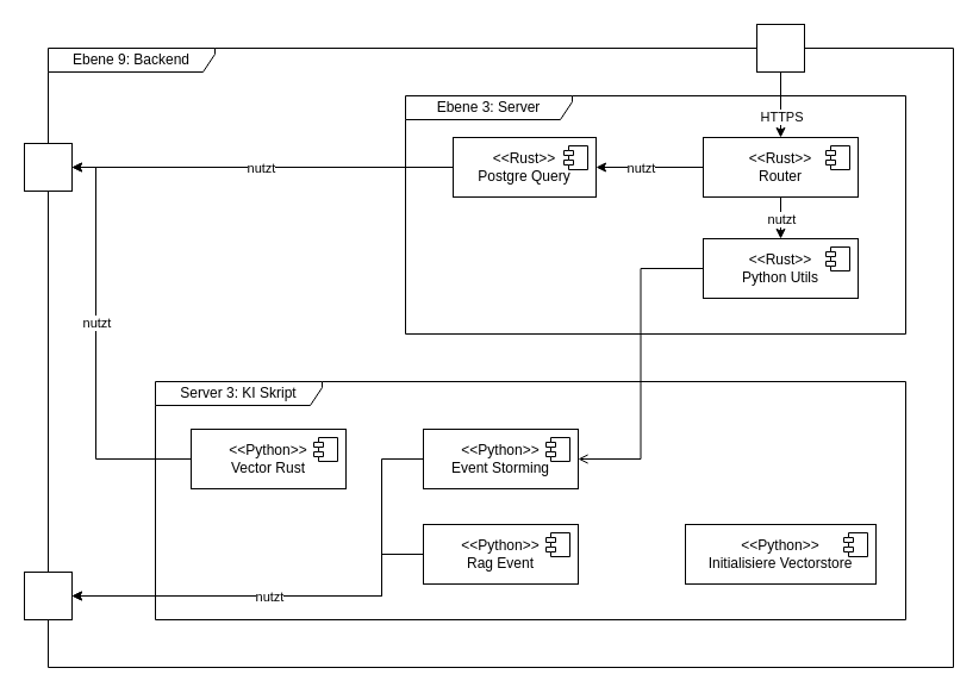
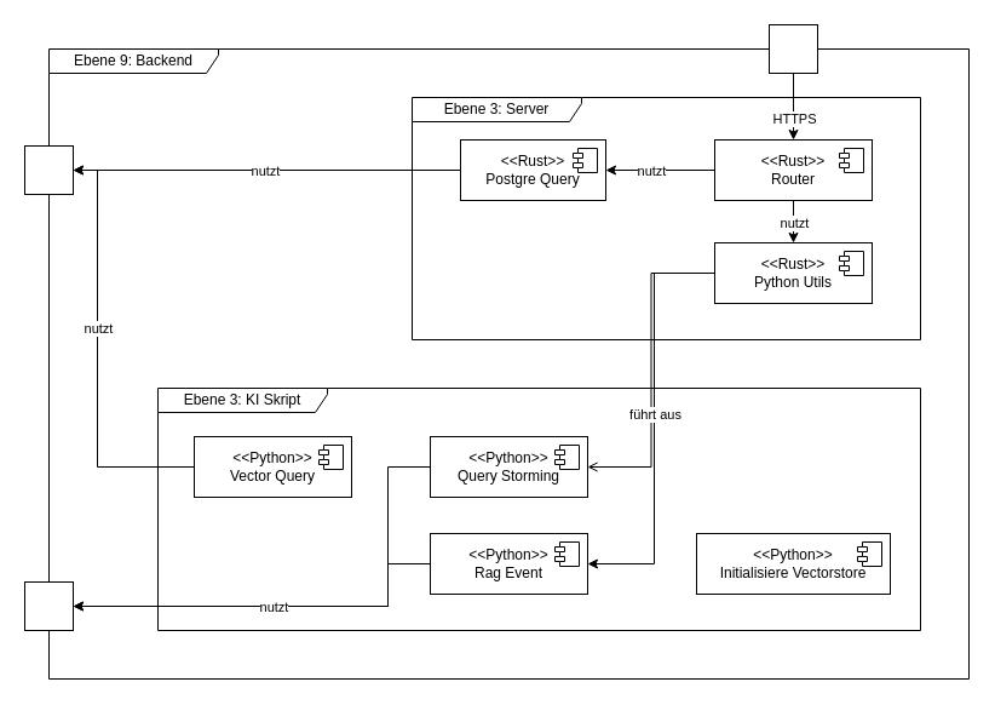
  <mxCell id="0" />
  <mxCell id="1" parent="0" />
  <mxCell id="2" value="Ebene 9: Backend" style="shape=umlFrame;whiteSpace=wrap;html=1;pointerEvents=0;width=140;height=20;" parent="1" vertex="1"><mxGeometry x="40" y="40" width="760" height="520" as="geometry" /></mxCell>
  <mxCell id="3" value="" style="whiteSpace=wrap;html=1;aspect=fixed;" parent="1" vertex="1"><mxGeometry x="635" y="20" width="40" height="40" as="geometry" /></mxCell>
  <mxCell id="4" value="" style="whiteSpace=wrap;html=1;aspect=fixed;" parent="1" vertex="1"><mxGeometry x="20" y="480" width="40" height="40" as="geometry" /></mxCell>
  <mxCell id="5" value="&lt;div&gt;&amp;lt;&amp;lt;Rust&amp;gt;&amp;gt;&lt;/div&gt;&lt;div&gt;Router&lt;/div&gt;" style="html=1;dropTarget=0;whiteSpace=wrap;" parent="1" vertex="1"><mxGeometry x="590" y="115" width="130" height="50" as="geometry" /></mxCell>
  <mxCell id="6" value="" style="shape=module;jettyWidth=8;jettyHeight=4;" parent="5" vertex="1"><mxGeometry x="1" width="20" height="20" relative="1" as="geometry"><mxPoint x="-27" y="7" as="offset" /></mxGeometry></mxCell>
  <mxCell id="7" value="Ebene 3: Server" style="shape=umlFrame;whiteSpace=wrap;html=1;pointerEvents=0;width=140;height=20;" parent="1" vertex="1"><mxGeometry x="340" y="80" width="420" height="200" as="geometry" /></mxCell>
  <mxCell id="8" style="edgeStyle=orthogonalEdgeStyle;rounded=0;orthogonalLoop=1;jettySize=auto;html=1;exitX=0;exitY=0.5;exitDx=0;exitDy=0;entryX=1;entryY=0.5;entryDx=0;entryDy=0;endArrow=open;" parent="1" source="9" target="28" edge="1"><mxGeometry relative="1" as="geometry" /></mxCell>
  <mxCell id="9" value="&lt;div&gt;&amp;lt;&amp;lt;Rust&amp;gt;&amp;gt;&lt;/div&gt;&lt;div&gt;Python Utils&lt;/div&gt;" style="html=1;dropTarget=0;whiteSpace=wrap;" parent="1" vertex="1"><mxGeometry x="590" y="200" width="130" height="50" as="geometry" /></mxCell>
  <mxCell id="10" value="" style="shape=module;jettyWidth=8;jettyHeight=4;" parent="9" vertex="1"><mxGeometry x="1" width="20" height="20" relative="1" as="geometry"><mxPoint x="-27" y="7" as="offset" /></mxGeometry></mxCell>
  <mxCell id="11" value="&lt;div&gt;&amp;lt;&amp;lt;Rust&amp;gt;&amp;gt;&lt;/div&gt;&lt;div&gt;Postgre Query&lt;/div&gt;" style="html=1;dropTarget=0;whiteSpace=wrap;" parent="1" vertex="1"><mxGeometry x="380" y="115" width="120" height="50" as="geometry" /></mxCell>
  <mxCell id="12" value="" style="shape=module;jettyWidth=8;jettyHeight=4;" parent="11" vertex="1"><mxGeometry x="1" width="20" height="20" relative="1" as="geometry"><mxPoint x="-27" y="7" as="offset" /></mxGeometry></mxCell>
  <mxCell id="13" value="" style="endArrow=classic;html=1;rounded=0;entryX=0.5;entryY=0;entryDx=0;entryDy=0;exitX=0.5;exitY=1;exitDx=0;exitDy=0;" parent="1" source="3" target="5" edge="1"><mxGeometry width="50" height="50" relative="1" as="geometry"><mxPoint x="360" y="225" as="sourcePoint" /><mxPoint x="480" y="225" as="targetPoint" /></mxGeometry></mxCell>
  <mxCell id="14" value="HTTPS" style="edgeLabel;html=1;align=center;verticalAlign=middle;resizable=0;points=[];" parent="13" vertex="1" connectable="0"><mxGeometry x="-0.15" y="1" relative="1" as="geometry"><mxPoint x="-1" y="14" as="offset" /></mxGeometry></mxCell>
  <mxCell id="15" value="" style="endArrow=classic;html=1;rounded=0;entryX=1;entryY=0.5;entryDx=0;entryDy=0;exitX=0;exitY=0.5;exitDx=0;exitDy=0;" parent="1" source="5" target="11" edge="1"><mxGeometry width="50" height="50" relative="1" as="geometry"><mxPoint x="585" y="70" as="sourcePoint" /><mxPoint x="585" y="130" as="targetPoint" /></mxGeometry></mxCell>
  <mxCell id="16" value="nutzt" style="edgeLabel;html=1;align=center;verticalAlign=middle;resizable=0;points=[];" parent="15" vertex="1" connectable="0"><mxGeometry x="-0.15" y="1" relative="1" as="geometry"><mxPoint x="-15" y="-1" as="offset" /></mxGeometry></mxCell>
  <mxCell id="17" value="" style="endArrow=classic;html=1;rounded=0;entryX=0.5;entryY=0;entryDx=0;entryDy=0;exitX=0.5;exitY=1;exitDx=0;exitDy=0;" parent="1" source="5" target="9" edge="1"><mxGeometry width="50" height="50" relative="1" as="geometry"><mxPoint x="520" y="155" as="sourcePoint" /><mxPoint x="390" y="155" as="targetPoint" /></mxGeometry></mxCell>
  <mxCell id="18" value="nutzt" style="edgeLabel;html=1;align=center;verticalAlign=middle;resizable=0;points=[];" parent="17" vertex="1" connectable="0"><mxGeometry x="-0.15" y="1" relative="1" as="geometry"><mxPoint x="-1" y="3" as="offset" /></mxGeometry></mxCell>
  <mxCell id="19" value="" style="endArrow=classic;html=1;rounded=0;entryX=1;entryY=0.5;entryDx=0;entryDy=0;exitX=0;exitY=0.5;exitDx=0;exitDy=0;" parent="1" source="11" target="26" edge="1"><mxGeometry width="50" height="50" relative="1" as="geometry"><mxPoint x="340" y="220" as="sourcePoint" /><mxPoint x="178.8" y="145.28" as="targetPoint" /></mxGeometry></mxCell>
  <mxCell id="20" value="nutzt" style="edgeLabel;html=1;align=center;verticalAlign=middle;resizable=0;points=[];" parent="19" vertex="1" connectable="0"><mxGeometry x="-0.15" y="1" relative="1" as="geometry"><mxPoint x="-26" y="-1" as="offset" /></mxGeometry></mxCell>
- <mxCell id="21" value="Server 3: KI Skript" style="shape=umlFrame;whiteSpace=wrap;html=1;pointerEvents=0;width=140;height=20;" parent="1" vertex="1"><mxGeometry x="130" y="320" width="630" height="200" as="geometry" /></mxCell>
+ <mxCell id="21" value="Ebene 3: KI Skript" style="shape=umlFrame;whiteSpace=wrap;html=1;pointerEvents=0;width=140;height=20;" parent="1" vertex="1"><mxGeometry x="130" y="320" width="630" height="200" as="geometry" /></mxCell>
  <mxCell id="22" value="&lt;div&gt;&amp;lt;&amp;lt;Python&amp;gt;&amp;gt;&lt;/div&gt;&lt;div&gt;Initialisiere Vectorstore&lt;/div&gt;" style="html=1;dropTarget=0;whiteSpace=wrap;" parent="1" vertex="1"><mxGeometry x="575" y="440" width="160" height="50" as="geometry" /></mxCell>
  <mxCell id="23" value="" style="shape=module;jettyWidth=8;jettyHeight=4;" parent="22" vertex="1"><mxGeometry x="1" width="20" height="20" relative="1" as="geometry"><mxPoint x="-27" y="7" as="offset" /></mxGeometry></mxCell>
  <mxCell id="24" value="&lt;div&gt;&amp;lt;&amp;lt;Python&amp;gt;&amp;gt;&lt;/div&gt;&lt;div&gt;Rag Event&lt;/div&gt;" style="html=1;dropTarget=0;whiteSpace=wrap;" parent="1" vertex="1"><mxGeometry x="355" y="440" width="130" height="50" as="geometry" /></mxCell>
  <mxCell id="25" value="" style="shape=module;jettyWidth=8;jettyHeight=4;" parent="24" vertex="1"><mxGeometry x="1" width="20" height="20" relative="1" as="geometry"><mxPoint x="-27" y="7" as="offset" /></mxGeometry></mxCell>
  <mxCell id="26" value="" style="whiteSpace=wrap;html=1;aspect=fixed;" parent="1" vertex="1"><mxGeometry x="20" y="120" width="40" height="40" as="geometry" /></mxCell>
  <mxCell id="27" value="" style="endArrow=classic;html=1;rounded=0;entryX=1;entryY=0.5;entryDx=0;entryDy=0;exitX=0;exitY=0.5;exitDx=0;exitDy=0;" parent="1" source="24" target="4" edge="1"><mxGeometry width="50" height="50" relative="1" as="geometry"><mxPoint x="220" y="620" as="sourcePoint" /><mxPoint x="40" y="620" as="targetPoint" /><Array as="points"><mxPoint x="320" y="465" /><mxPoint x="320" y="500" /></Array></mxGeometry></mxCell>
- <mxCell id="28" value="&lt;div&gt;&amp;lt;&amp;lt;Python&amp;gt;&amp;gt;&lt;/div&gt;&lt;div&gt;Event Storming&lt;/div&gt;" style="html=1;dropTarget=0;whiteSpace=wrap;" parent="1" vertex="1"><mxGeometry x="355" y="360" width="130" height="50" as="geometry" /></mxCell>
+ <mxCell id="28" value="&lt;div&gt;&amp;lt;&amp;lt;Python&amp;gt;&amp;gt;&lt;/div&gt;&lt;div&gt;Query Storming&lt;/div&gt;" style="html=1;dropTarget=0;whiteSpace=wrap;" parent="1" vertex="1"><mxGeometry x="355" y="360" width="130" height="50" as="geometry" /></mxCell>
  <mxCell id="29" value="" style="shape=module;jettyWidth=8;jettyHeight=4;" parent="28" vertex="1"><mxGeometry x="1" width="20" height="20" relative="1" as="geometry"><mxPoint x="-27" y="7" as="offset" /></mxGeometry></mxCell>
- <mxCell id="30" value="&lt;div&gt;&amp;lt;&amp;lt;Python&amp;gt;&amp;gt;&lt;/div&gt;&lt;div&gt;Vector Rust&lt;/div&gt;" style="html=1;dropTarget=0;whiteSpace=wrap;" parent="1" vertex="1"><mxGeometry x="160" y="360" width="130" height="50" as="geometry" /></mxCell>
+ <mxCell id="30" value="&lt;div&gt;&amp;lt;&amp;lt;Python&amp;gt;&amp;gt;&lt;/div&gt;&lt;div&gt;Vector Query&lt;/div&gt;" style="html=1;dropTarget=0;whiteSpace=wrap;" parent="1" vertex="1"><mxGeometry x="160" y="360" width="130" height="50" as="geometry" /></mxCell>
  <mxCell id="31" value="" style="shape=module;jettyWidth=8;jettyHeight=4;" parent="30" vertex="1"><mxGeometry x="1" width="20" height="20" relative="1" as="geometry"><mxPoint x="-27" y="7" as="offset" /></mxGeometry></mxCell>
  <mxCell id="32" value="" style="endArrow=classic;html=1;rounded=0;entryX=1;entryY=0.5;entryDx=0;entryDy=0;exitX=0;exitY=0.5;exitDx=0;exitDy=0;" parent="1" source="30" target="26" edge="1"><mxGeometry width="50" height="50" relative="1" as="geometry"><mxPoint x="150" y="350" as="sourcePoint" /><mxPoint x="-30" y="350" as="targetPoint" /><Array as="points"><mxPoint x="80" y="385" /><mxPoint x="80" y="140" /></Array></mxGeometry></mxCell>
  <mxCell id="33" value="nutzt" style="edgeLabel;html=1;align=center;verticalAlign=middle;resizable=0;points=[];" parent="32" vertex="1" connectable="0"><mxGeometry x="-0.15" y="1" relative="1" as="geometry"><mxPoint x="1" y="-48" as="offset" /></mxGeometry></mxCell>
+ <mxCell id="34" value="" style="endArrow=classic;html=1;rounded=0;exitX=0;exitY=0.5;exitDx=0;exitDy=0;entryX=1;entryY=0.5;entryDx=0;entryDy=0;" parent="1" source="9" target="24" edge="1"><mxGeometry width="50" height="50" relative="1" as="geometry"><mxPoint x="560" y="680" as="sourcePoint" /><mxPoint x="370" y="830" as="targetPoint" /><Array as="points"><mxPoint x="540" y="225" /><mxPoint x="540" y="465" /></Array></mxGeometry></mxCell>
+ <mxCell id="35" value="führt aus" style="edgeLabel;html=1;align=center;verticalAlign=middle;resizable=0;points=[];" parent="34" vertex="1" connectable="0"><mxGeometry x="-0.15" y="1" relative="1" as="geometry"><mxPoint x="-1" y="19" as="offset" /></mxGeometry></mxCell>
  <mxCell id="36" value="" style="endArrow=classic;html=1;rounded=0;entryX=1;entryY=0.5;entryDx=0;entryDy=0;exitX=0;exitY=0.5;exitDx=0;exitDy=0;" parent="1" source="28" target="4" edge="1"><mxGeometry width="50" height="50" relative="1" as="geometry"><mxPoint x="230" y="630" as="sourcePoint" /><mxPoint x="50" y="630" as="targetPoint" /><Array as="points"><mxPoint x="320" y="385" /><mxPoint x="320" y="500" /></Array></mxGeometry></mxCell>
  <mxCell id="37" value="nutzt" style="edgeLabel;html=1;align=center;verticalAlign=middle;resizable=0;points=[];" parent="36" vertex="1" connectable="0"><mxGeometry x="-0.15" y="1" relative="1" as="geometry"><mxPoint x="-71" y="-1" as="offset" /></mxGeometry></mxCell>
